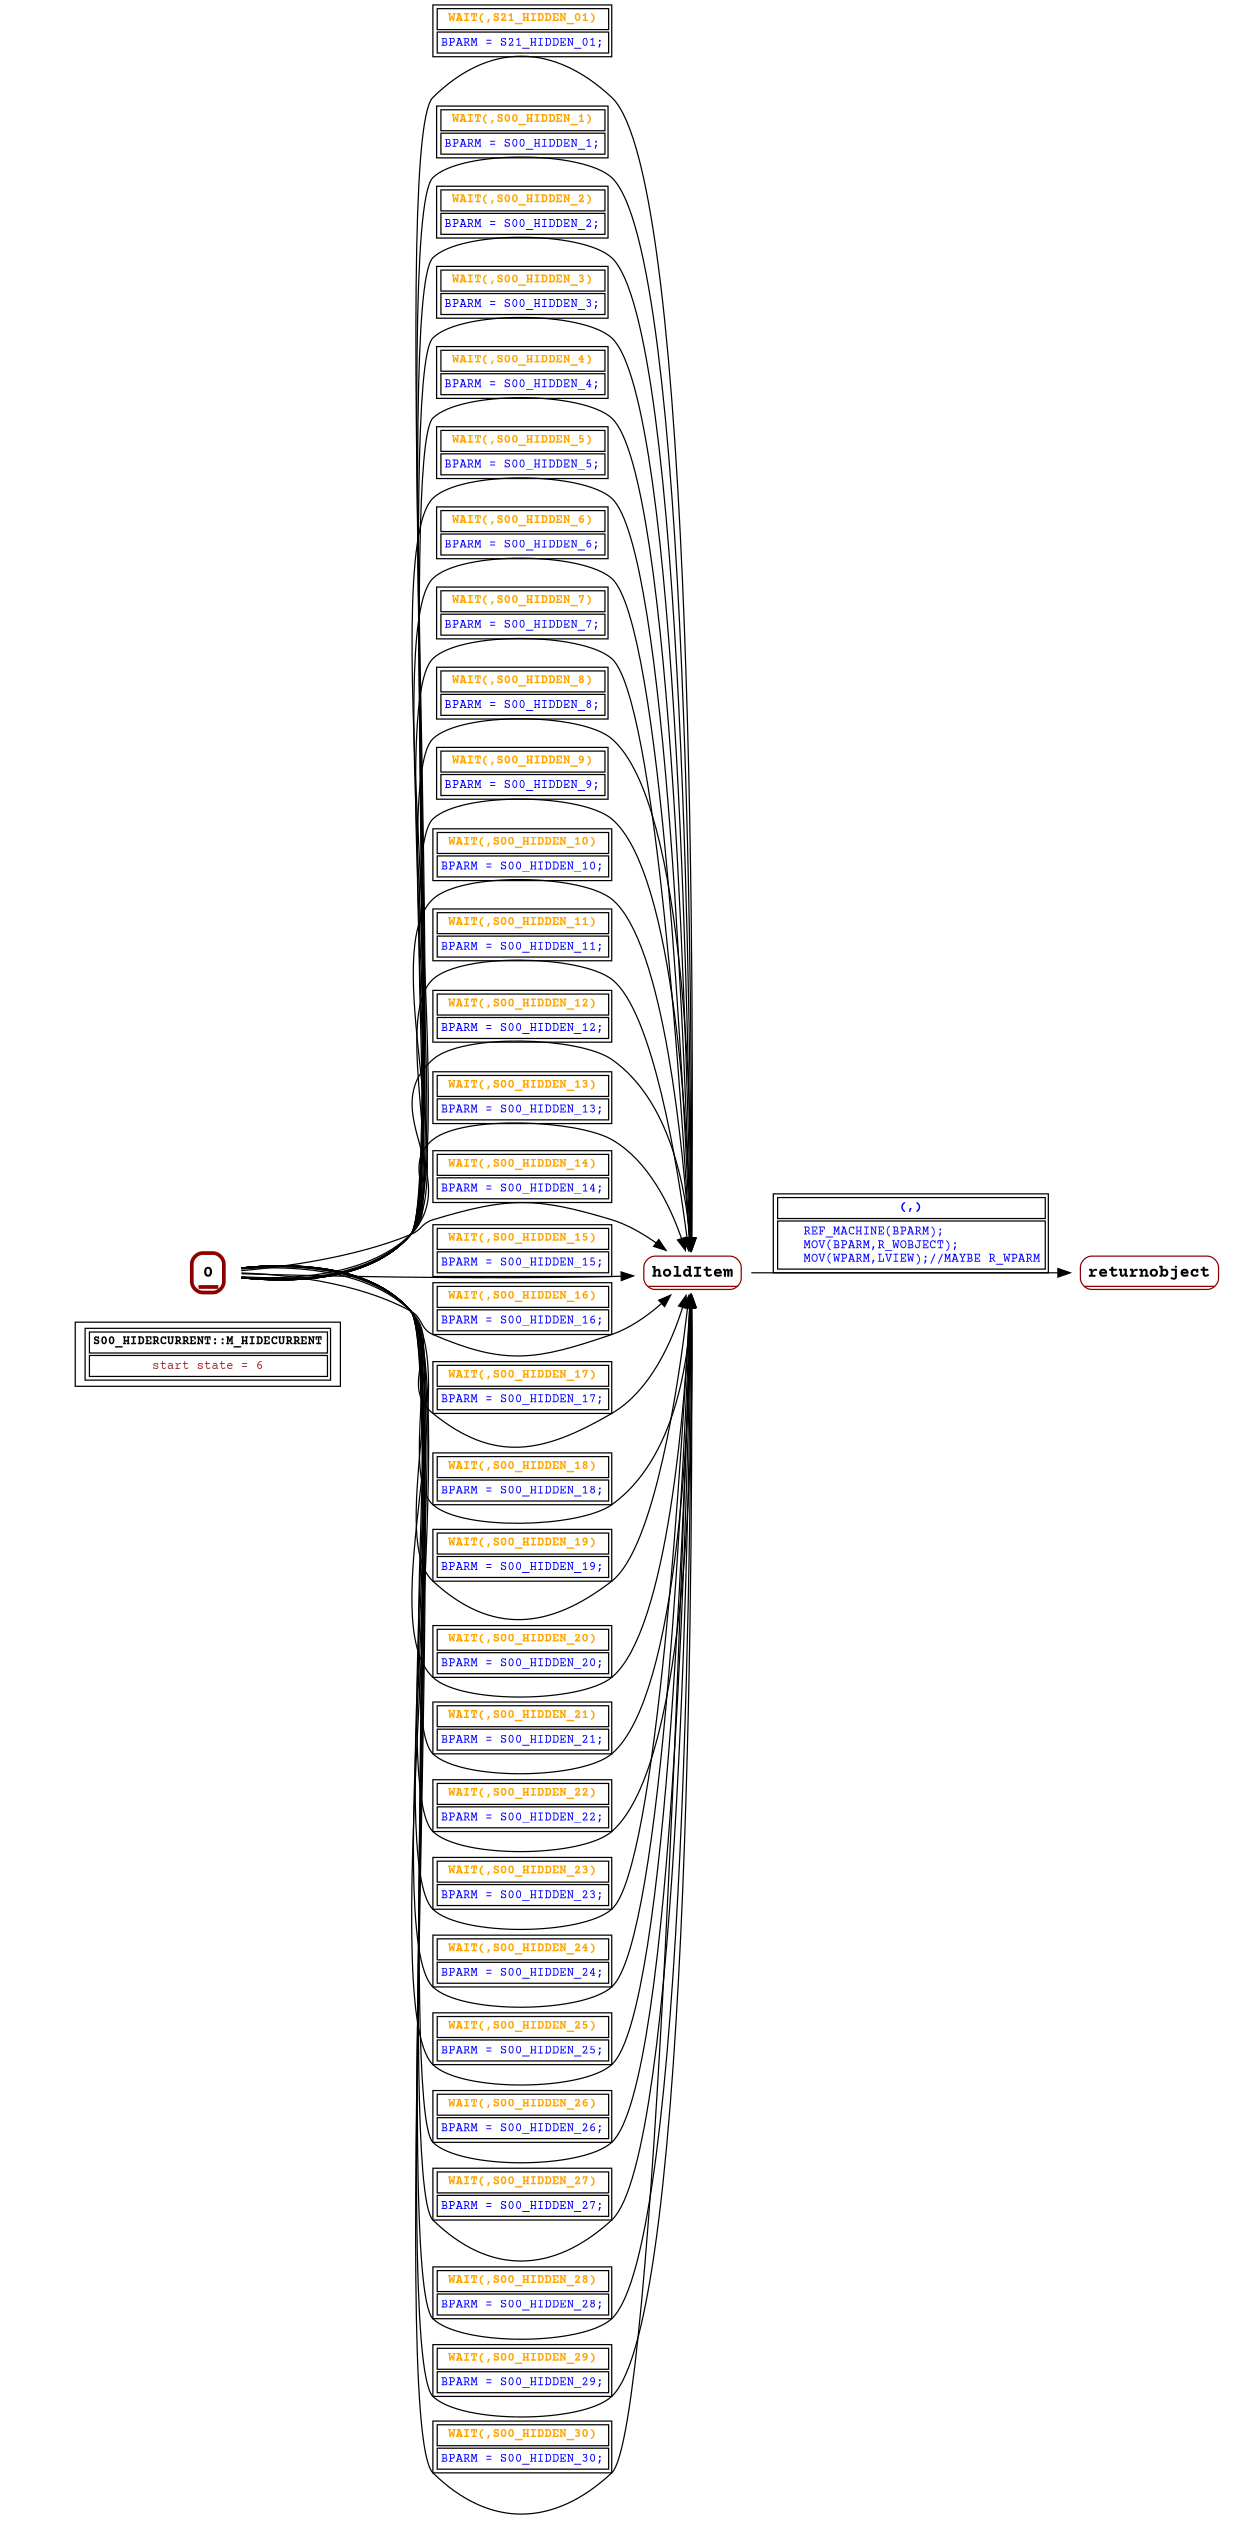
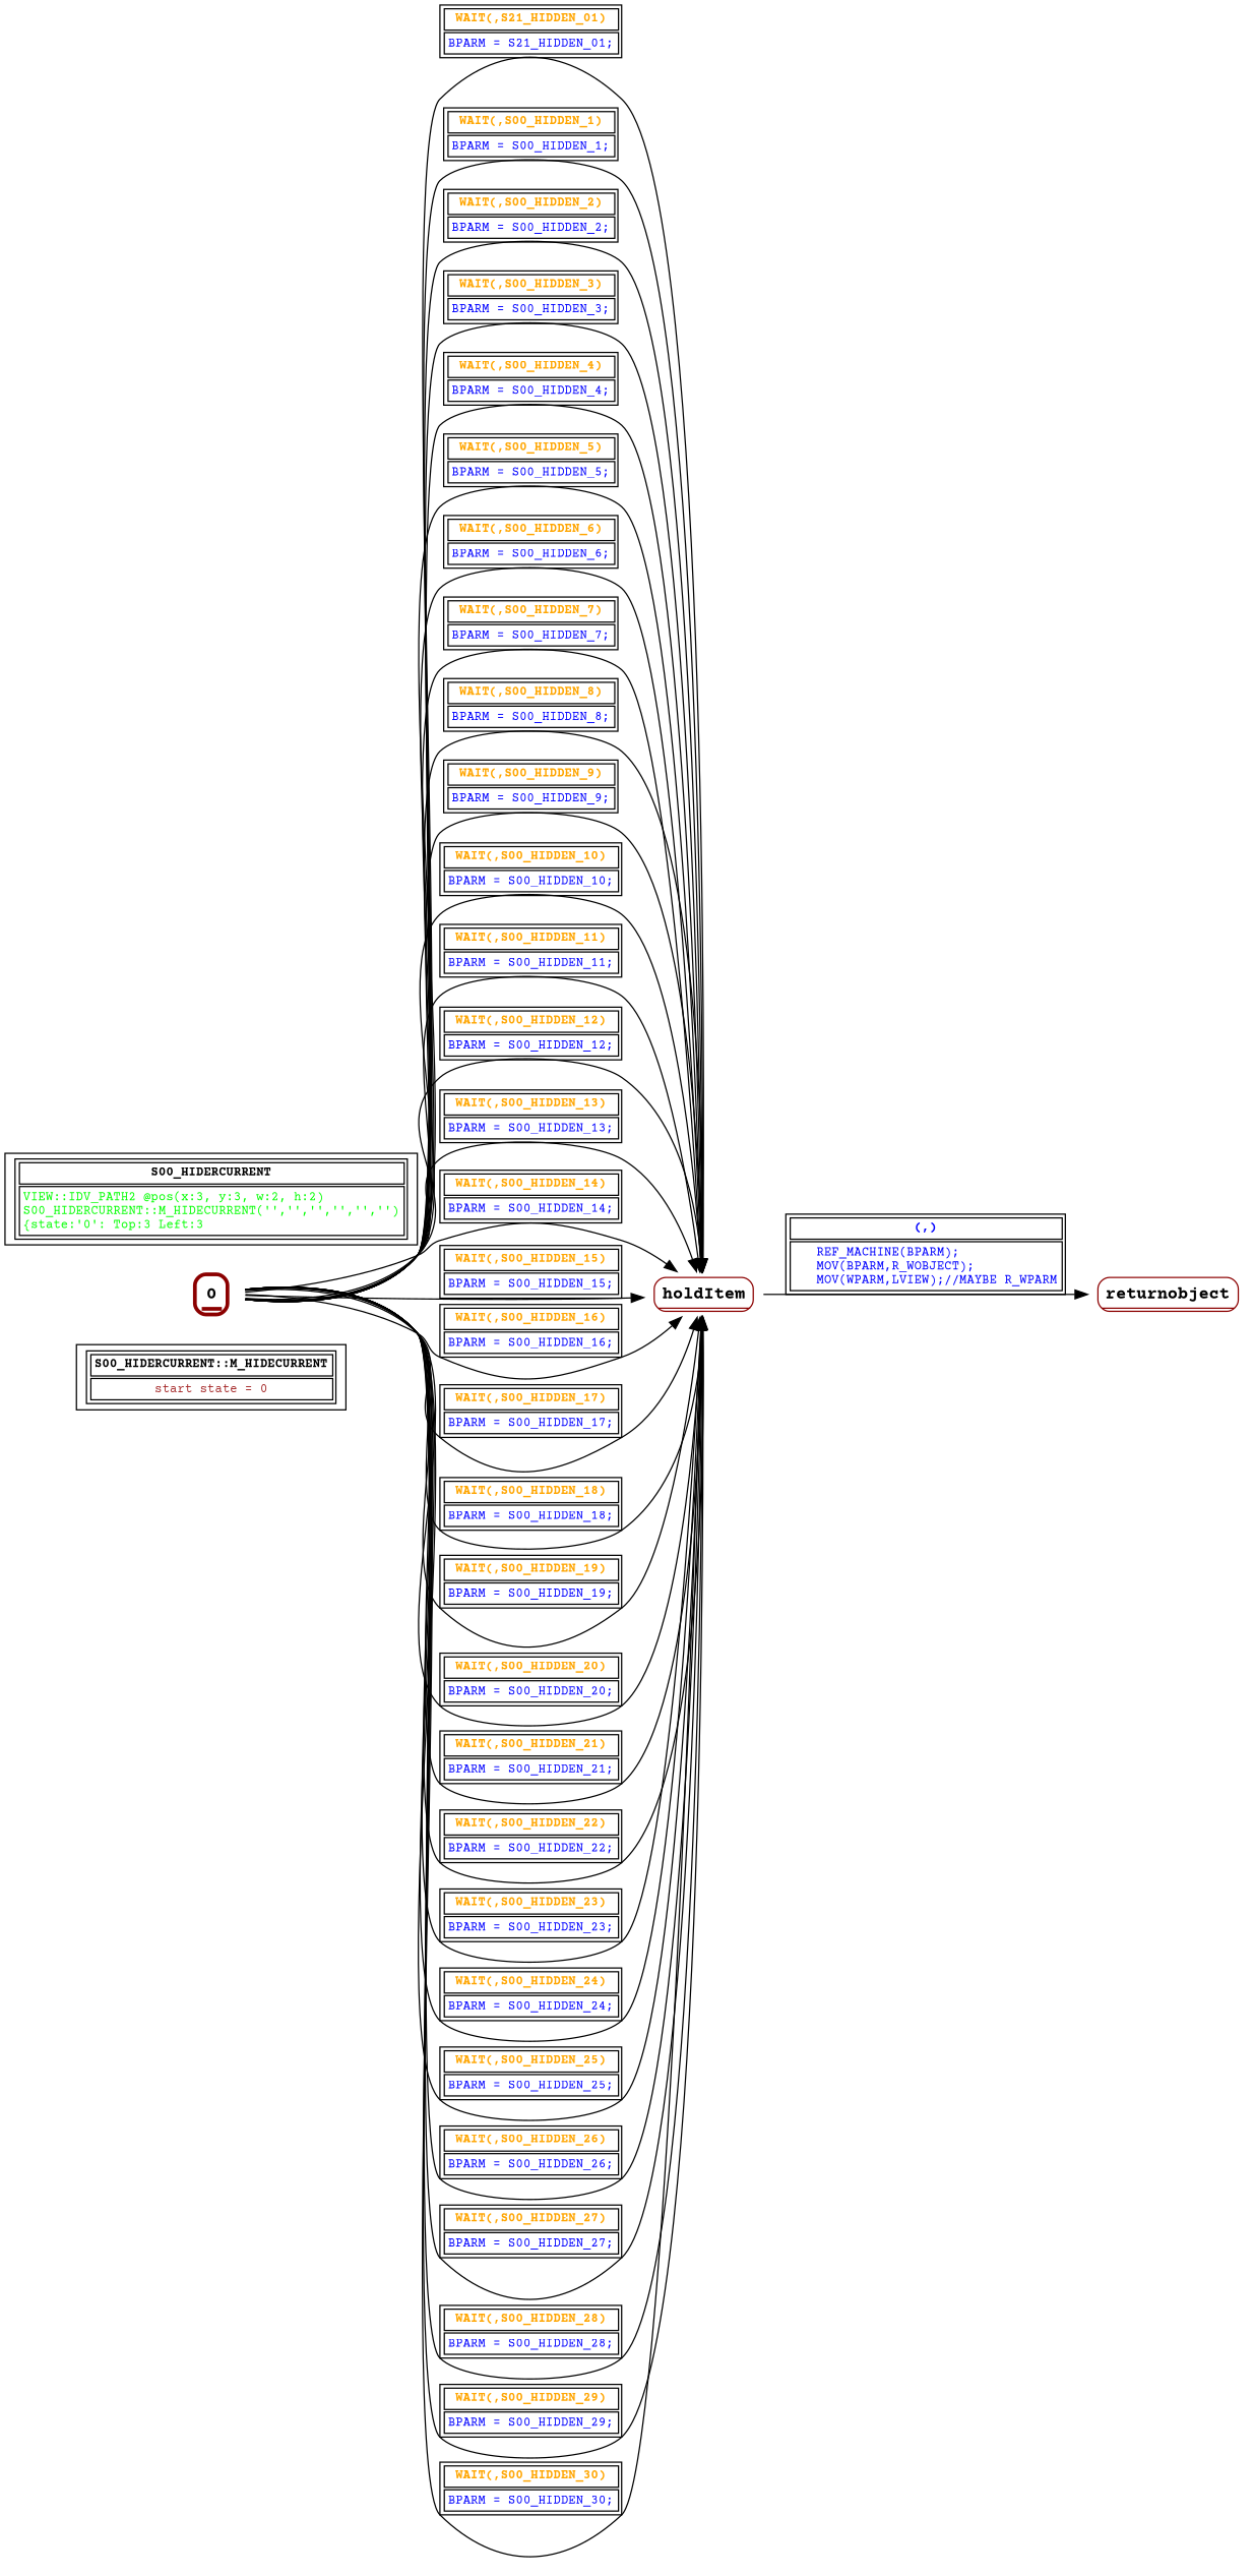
  digraph {
    fontname="Courier Prime"
    rankdir=LR
    node [fontname="Courier Prime" fontsize=14 shape=none]
    edge [fontcolor=orange fontname="Courier Prime" fontsize=10]
-   n1 [fontsize=10 label=< <table border="1"><tr><td><b>S00_HIDERCURRENT::M_HIDECURRENT<br align="left"/></b></td></tr> <tr><td><font point-size="10" color ="brown">start state = 6<br align="left"/></font></td></tr></table>> shape=record]
+   n1 [fontsize=10 label=< <table border="1"><tr><td><b>S00_HIDERCURRENT::M_HIDECURRENT<br align="left"/></b></td></tr> <tr><td><font point-size="10" color ="brown">start state = 0<br align="left"/></font></td></tr></table>> shape=record]
    n2 [label=< <table border="3" color="darkred" style="rounded"><tr><td sides="b"><b>0<br align="left"/></b></td></tr> </table>>]
    n3 [label=< <table border="1" color="darkred" style="rounded"><tr><td sides="b"><b>holdItem<br align="left"/></b></td></tr> </table>>]
    n4 [label=< <table border="1" color="darkred" style="rounded"><tr><td sides="b"><b>returnobject<br align="left"/></b></td></tr> </table>>]
+   n5 [fontsize=10 label=< <table border="1"><tr><td><b>S00_HIDERCURRENT<br align="left"/></b></td></tr> <tr><td><font point-size="10" color ="green">VIEW::IDV_PATH2 @pos(x:3, y:3, w:2, h:2)<br align="left"/>S00_HIDERCURRENT::M_HIDECURRENT(&apos;&apos;,&apos;&apos;,&apos;&apos;,&apos;&apos;,&apos;&apos;,&apos;&apos;)<br align="left"/>			&#123;state:&apos;0&apos;: Top:3 Left:3<br align="left"/></font></td></tr></table>> shape=record]
    n2 -> n3 [label=< <table border="1"><tr><td><b>WAIT(,S21_HIDDEN_01)<br align="left"/></b></td></tr> <tr><td><font point-size="10" color ="blue">BPARM = S21_HIDDEN_01;<br align="left"/></font></td></tr></table>>]
    n2 -> n3 [label=< <table border="1"><tr><td><b>WAIT(,S00_HIDDEN_1)<br align="left"/></b></td></tr> <tr><td><font point-size="10" color ="blue">BPARM = S00_HIDDEN_1;<br align="left"/></font></td></tr></table>>]
    n2 -> n3 [label=< <table border="1"><tr><td><b>WAIT(,S00_HIDDEN_2)<br align="left"/></b></td></tr> <tr><td><font point-size="10" color ="blue">BPARM = S00_HIDDEN_2;<br align="left"/></font></td></tr></table>>]
    n2 -> n3 [label=< <table border="1"><tr><td><b>WAIT(,S00_HIDDEN_3)<br align="left"/></b></td></tr> <tr><td><font point-size="10" color ="blue">BPARM = S00_HIDDEN_3;<br align="left"/></font></td></tr></table>>]
    n2 -> n3 [label=< <table border="1"><tr><td><b>WAIT(,S00_HIDDEN_4)<br align="left"/></b></td></tr> <tr><td><font point-size="10" color ="blue">BPARM = S00_HIDDEN_4;<br align="left"/></font></td></tr></table>>]
    n2 -> n3 [label=< <table border="1"><tr><td><b>WAIT(,S00_HIDDEN_5)<br align="left"/></b></td></tr> <tr><td><font point-size="10" color ="blue">BPARM = S00_HIDDEN_5;<br align="left"/></font></td></tr></table>>]
    n2 -> n3 [label=< <table border="1"><tr><td><b>WAIT(,S00_HIDDEN_6)<br align="left"/></b></td></tr> <tr><td><font point-size="10" color ="blue">BPARM = S00_HIDDEN_6;<br align="left"/></font></td></tr></table>>]
    n2 -> n3 [label=< <table border="1"><tr><td><b>WAIT(,S00_HIDDEN_7)<br align="left"/></b></td></tr> <tr><td><font point-size="10" color ="blue">BPARM = S00_HIDDEN_7;<br align="left"/></font></td></tr></table>>]
    n2 -> n3 [label=< <table border="1"><tr><td><b>WAIT(,S00_HIDDEN_8)<br align="left"/></b></td></tr> <tr><td><font point-size="10" color ="blue">BPARM = S00_HIDDEN_8;<br align="left"/></font></td></tr></table>>]
    n2 -> n3 [label=< <table border="1"><tr><td><b>WAIT(,S00_HIDDEN_9)<br align="left"/></b></td></tr> <tr><td><font point-size="10" color ="blue">BPARM = S00_HIDDEN_9;<br align="left"/></font></td></tr></table>>]
    n2 -> n3 [label=< <table border="1"><tr><td><b>WAIT(,S00_HIDDEN_10)<br align="left"/></b></td></tr> <tr><td><font point-size="10" color ="blue">BPARM = S00_HIDDEN_10;<br align="left"/></font></td></tr></table>>]
    n2 -> n3 [label=< <table border="1"><tr><td><b>WAIT(,S00_HIDDEN_11)<br align="left"/></b></td></tr> <tr><td><font point-size="10" color ="blue">BPARM = S00_HIDDEN_11;<br align="left"/></font></td></tr></table>>]
    n2 -> n3 [label=< <table border="1"><tr><td><b>WAIT(,S00_HIDDEN_12)<br align="left"/></b></td></tr> <tr><td><font point-size="10" color ="blue">BPARM = S00_HIDDEN_12;<br align="left"/></font></td></tr></table>>]
    n2 -> n3 [label=< <table border="1"><tr><td><b>WAIT(,S00_HIDDEN_13)<br align="left"/></b></td></tr> <tr><td><font point-size="10" color ="blue">BPARM = S00_HIDDEN_13;<br align="left"/></font></td></tr></table>>]
    n2 -> n3 [label=< <table border="1"><tr><td><b>WAIT(,S00_HIDDEN_14)<br align="left"/></b></td></tr> <tr><td><font point-size="10" color ="blue">BPARM = S00_HIDDEN_14;<br align="left"/></font></td></tr></table>>]
    n2 -> n3 [label=< <table border="1"><tr><td><b>WAIT(,S00_HIDDEN_15)<br align="left"/></b></td></tr> <tr><td><font point-size="10" color ="blue">BPARM = S00_HIDDEN_15;<br align="left"/></font></td></tr></table>>]
    n2 -> n3 [label=< <table border="1"><tr><td><b>WAIT(,S00_HIDDEN_16)<br align="left"/></b></td></tr> <tr><td><font point-size="10" color ="blue">BPARM = S00_HIDDEN_16;<br align="left"/></font></td></tr></table>>]
    n2 -> n3 [label=< <table border="1"><tr><td><b>WAIT(,S00_HIDDEN_17)<br align="left"/></b></td></tr> <tr><td><font point-size="10" color ="blue">BPARM = S00_HIDDEN_17;<br align="left"/></font></td></tr></table>>]
    n2 -> n3 [label=< <table border="1"><tr><td><b>WAIT(,S00_HIDDEN_18)<br align="left"/></b></td></tr> <tr><td><font point-size="10" color ="blue">BPARM = S00_HIDDEN_18;<br align="left"/></font></td></tr></table>>]
    n2 -> n3 [label=< <table border="1"><tr><td><b>WAIT(,S00_HIDDEN_19)<br align="left"/></b></td></tr> <tr><td><font point-size="10" color ="blue">BPARM = S00_HIDDEN_19;<br align="left"/></font></td></tr></table>>]
    n2 -> n3 [label=< <table border="1"><tr><td><b>WAIT(,S00_HIDDEN_20)<br align="left"/></b></td></tr> <tr><td><font point-size="10" color ="blue">BPARM = S00_HIDDEN_20;<br align="left"/></font></td></tr></table>>]
    n2 -> n3 [label=< <table border="1"><tr><td><b>WAIT(,S00_HIDDEN_21)<br align="left"/></b></td></tr> <tr><td><font point-size="10" color ="blue">BPARM = S00_HIDDEN_21;<br align="left"/></font></td></tr></table>>]
    n2 -> n3 [label=< <table border="1"><tr><td><b>WAIT(,S00_HIDDEN_22)<br align="left"/></b></td></tr> <tr><td><font point-size="10" color ="blue">BPARM = S00_HIDDEN_22;<br align="left"/></font></td></tr></table>>]
    n2 -> n3 [label=< <table border="1"><tr><td><b>WAIT(,S00_HIDDEN_23)<br align="left"/></b></td></tr> <tr><td><font point-size="10" color ="blue">BPARM = S00_HIDDEN_23;<br align="left"/></font></td></tr></table>>]
    n2 -> n3 [label=< <table border="1"><tr><td><b>WAIT(,S00_HIDDEN_24)<br align="left"/></b></td></tr> <tr><td><font point-size="10" color ="blue">BPARM = S00_HIDDEN_24;<br align="left"/></font></td></tr></table>>]
    n2 -> n3 [label=< <table border="1"><tr><td><b>WAIT(,S00_HIDDEN_25)<br align="left"/></b></td></tr> <tr><td><font point-size="10" color ="blue">BPARM = S00_HIDDEN_25;<br align="left"/></font></td></tr></table>>]
    n2 -> n3 [label=< <table border="1"><tr><td><b>WAIT(,S00_HIDDEN_26)<br align="left"/></b></td></tr> <tr><td><font point-size="10" color ="blue">BPARM = S00_HIDDEN_26;<br align="left"/></font></td></tr></table>>]
    n2 -> n3 [label=< <table border="1"><tr><td><b>WAIT(,S00_HIDDEN_27)<br align="left"/></b></td></tr> <tr><td><font point-size="10" color ="blue">BPARM = S00_HIDDEN_27;<br align="left"/></font></td></tr></table>>]
    n2 -> n3 [label=< <table border="1"><tr><td><b>WAIT(,S00_HIDDEN_28)<br align="left"/></b></td></tr> <tr><td><font point-size="10" color ="blue">BPARM = S00_HIDDEN_28;<br align="left"/></font></td></tr></table>>]
    n2 -> n3 [label=< <table border="1"><tr><td><b>WAIT(,S00_HIDDEN_29)<br align="left"/></b></td></tr> <tr><td><font point-size="10" color ="blue">BPARM = S00_HIDDEN_29;<br align="left"/></font></td></tr></table>>]
    n2 -> n3 [label=< <table border="1"><tr><td><b>WAIT(,S00_HIDDEN_30)<br align="left"/></b></td></tr> <tr><td><font point-size="10" color ="blue">BPARM = S00_HIDDEN_30;<br align="left"/></font></td></tr></table>>]
    n3 -> n4 [fontcolor=blue label=< <table border="1"><tr><td><b>(,)<br align="left"/></b></td></tr> <tr><td><font point-size="10" color ="blue">   REF_MACHINE(BPARM);<br align="left"/>   MOV(BPARM,R_WOBJECT);<br align="left"/>   MOV(WPARM,LVIEW);//MAYBE R_WPARM<br align="left"/></font></td></tr></table>>]
  }
